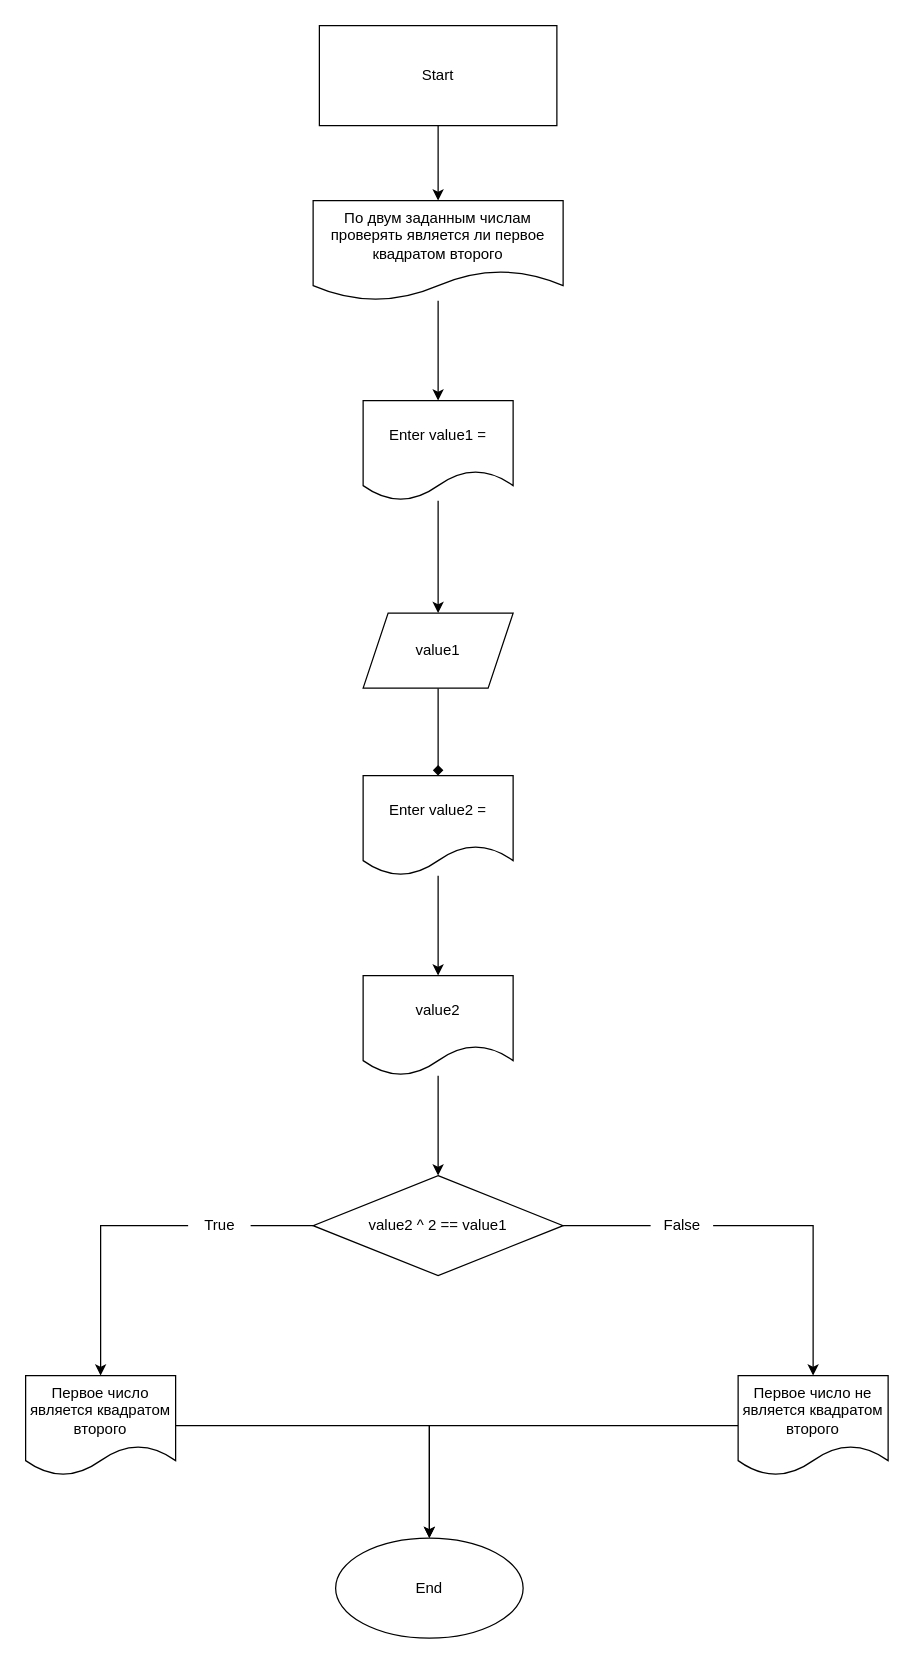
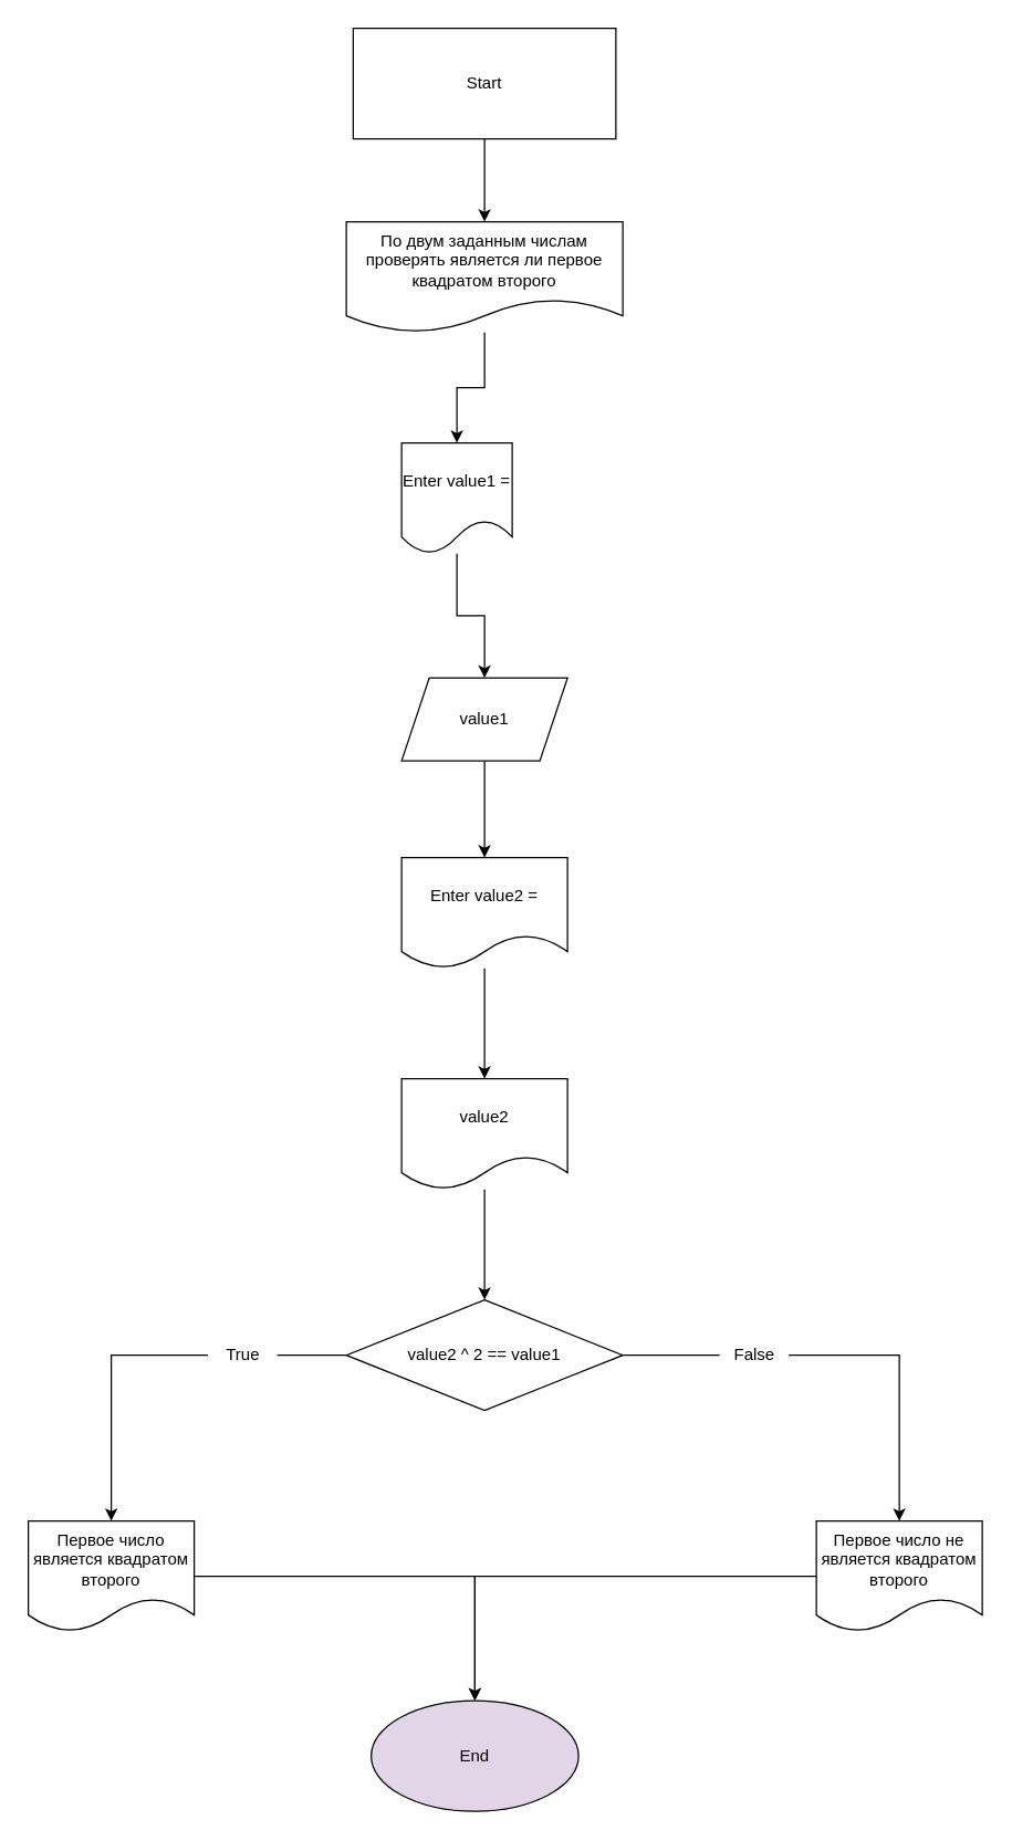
  <mxCell id="0" />
  <mxCell id="1" parent="0" />
  <mxCell id="2" value="" style="edgeStyle=orthogonalEdgeStyle;rounded=0;orthogonalLoop=1;jettySize=auto;html=1;" edge="1" parent="1" source="3" target="5"><mxGeometry relative="1" as="geometry" /></mxCell>
  <mxCell id="3" value="Start" style="whiteSpace=wrap;html=1;rounded=0;" vertex="1" parent="1"><mxGeometry x="255" y="20" width="190" height="80" as="geometry" /></mxCell>
  <mxCell id="4" value="" style="edgeStyle=orthogonalEdgeStyle;rounded=0;orthogonalLoop=1;jettySize=auto;html=1;" edge="1" parent="1" source="5" target="7"><mxGeometry relative="1" as="geometry" /></mxCell>
  <mxCell id="5" value="По двум заданным числам проверять является ли первое квадратом второго" style="shape=document;whiteSpace=wrap;html=1;boundedLbl=1;" vertex="1" parent="1"><mxGeometry x="250" y="160" width="200" height="80" as="geometry" /></mxCell>
  <mxCell id="6" value="" style="edgeStyle=orthogonalEdgeStyle;rounded=0;orthogonalLoop=1;jettySize=auto;html=1;" edge="1" parent="1" source="7" target="9"><mxGeometry relative="1" as="geometry" /></mxCell>
- <mxCell id="7" value="Enter value1 =" style="shape=document;whiteSpace=wrap;html=1;boundedLbl=1;" vertex="1" parent="1"><mxGeometry x="290" y="320" width="120" height="80" as="geometry" /></mxCell>
- <mxCell id="8" value="" style="edgeStyle=orthogonalEdgeStyle;rounded=0;orthogonalLoop=1;jettySize=auto;html=1;endArrow=diamond;" edge="1" parent="1" source="9" target="11"><mxGeometry relative="1" as="geometry" /></mxCell>
+ <mxCell id="7" value="Enter value1 =" style="shape=document;whiteSpace=wrap;html=1;boundedLbl=1;" vertex="1" parent="1"><mxGeometry x="290" y="320" width="80" height="80" as="geometry" /></mxCell>
+ <mxCell id="8" value="" style="edgeStyle=orthogonalEdgeStyle;rounded=0;orthogonalLoop=1;jettySize=auto;html=1;" edge="1" parent="1" source="9" target="11"><mxGeometry relative="1" as="geometry" /></mxCell>
  <mxCell id="9" value="value1" style="shape=parallelogram;perimeter=parallelogramPerimeter;whiteSpace=wrap;html=1;fixedSize=1;" vertex="1" parent="1"><mxGeometry x="290" y="490" width="120" height="60" as="geometry" /></mxCell>
  <mxCell id="10" value="" style="edgeStyle=orthogonalEdgeStyle;rounded=0;orthogonalLoop=1;jettySize=auto;html=1;" edge="1" parent="1" source="11" target="13"><mxGeometry relative="1" as="geometry" /></mxCell>
  <mxCell id="11" value="Enter value2 =" style="shape=document;whiteSpace=wrap;html=1;boundedLbl=1;" vertex="1" parent="1"><mxGeometry x="290" y="620" width="120" height="80" as="geometry" /></mxCell>
  <mxCell id="12" value="" style="edgeStyle=orthogonalEdgeStyle;rounded=0;orthogonalLoop=1;jettySize=auto;html=1;" edge="1" parent="1" source="13" target="16"><mxGeometry relative="1" as="geometry" /></mxCell>
  <mxCell id="13" value="value2" style="shape=document;whiteSpace=wrap;html=1;boundedLbl=1;" vertex="1" parent="1"><mxGeometry x="290" y="780" width="120" height="80" as="geometry" /></mxCell>
  <mxCell id="14" value="" style="edgeStyle=orthogonalEdgeStyle;rounded=0;orthogonalLoop=1;jettySize=auto;html=1;startArrow=none;" edge="1" parent="1" source="25" target="18"><mxGeometry relative="1" as="geometry" /></mxCell>
  <mxCell id="15" value="" style="edgeStyle=orthogonalEdgeStyle;rounded=0;orthogonalLoop=1;jettySize=auto;html=1;startArrow=none;" edge="1" parent="1" source="23" target="20"><mxGeometry relative="1" as="geometry" /></mxCell>
  <mxCell id="16" value="value2 ^ 2 == value1" style="rhombus;whiteSpace=wrap;html=1;" vertex="1" parent="1"><mxGeometry x="250" y="940" width="200" height="80" as="geometry" /></mxCell>
  <mxCell id="17" value="" style="edgeStyle=orthogonalEdgeStyle;rounded=0;orthogonalLoop=1;jettySize=auto;html=1;" edge="1" parent="1" source="18" target="21"><mxGeometry relative="1" as="geometry" /></mxCell>
  <mxCell id="18" value="Первое число является квадратом второго" style="shape=document;whiteSpace=wrap;html=1;boundedLbl=1;" vertex="1" parent="1"><mxGeometry x="20" y="1100" width="120" height="80" as="geometry" /></mxCell>
  <mxCell id="19" style="edgeStyle=orthogonalEdgeStyle;rounded=0;orthogonalLoop=1;jettySize=auto;html=1;entryX=0.5;entryY=0;entryDx=0;entryDy=0;" edge="1" parent="1" source="20" target="21"><mxGeometry relative="1" as="geometry" /></mxCell>
  <mxCell id="20" value="Первое число не является квадратом второго" style="shape=document;whiteSpace=wrap;html=1;boundedLbl=1;" vertex="1" parent="1"><mxGeometry x="590" y="1100" width="120" height="80" as="geometry" /></mxCell>
- <mxCell id="21" value="End" style="ellipse;whiteSpace=wrap;html=1;" vertex="1" parent="1"><mxGeometry x="268" y="1230" width="150" height="80" as="geometry" /></mxCell>
+ <mxCell id="21" value="End" style="ellipse;whiteSpace=wrap;html=1;fillColor=#e1d5e7;" vertex="1" parent="1"><mxGeometry x="268" y="1230" width="150" height="80" as="geometry" /></mxCell>
  <mxCell id="22" value="" style="edgeStyle=orthogonalEdgeStyle;rounded=0;orthogonalLoop=1;jettySize=auto;html=1;endArrow=none;" edge="1" parent="1" source="16" target="23"><mxGeometry relative="1" as="geometry"><mxPoint x="450" y="980" as="sourcePoint" /><mxPoint x="600" y="1100" as="targetPoint" /></mxGeometry></mxCell>
  <mxCell id="23" value="False" style="text;html=1;align=center;verticalAlign=middle;resizable=0;points=[];autosize=1;strokeColor=none;fillColor=none;" vertex="1" parent="1"><mxGeometry x="520" y="965" width="50" height="30" as="geometry" /></mxCell>
  <mxCell id="24" value="" style="edgeStyle=orthogonalEdgeStyle;rounded=0;orthogonalLoop=1;jettySize=auto;html=1;endArrow=none;" edge="1" parent="1" source="16" target="25"><mxGeometry relative="1" as="geometry"><mxPoint x="250" y="980" as="sourcePoint" /><mxPoint x="110" y="1100" as="targetPoint" /></mxGeometry></mxCell>
  <mxCell id="25" value="True" style="text;html=1;align=center;verticalAlign=middle;resizable=0;points=[];autosize=1;strokeColor=none;fillColor=none;" vertex="1" parent="1"><mxGeometry x="150" y="965" width="50" height="30" as="geometry" /></mxCell>
